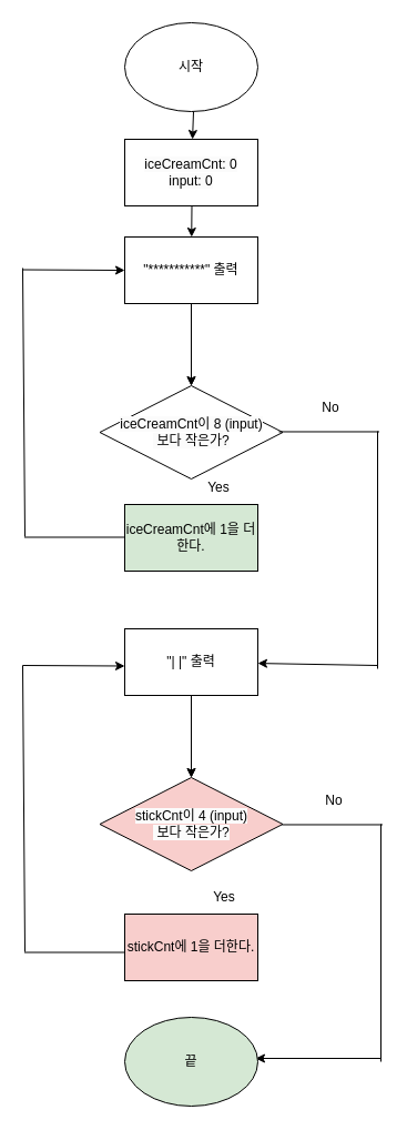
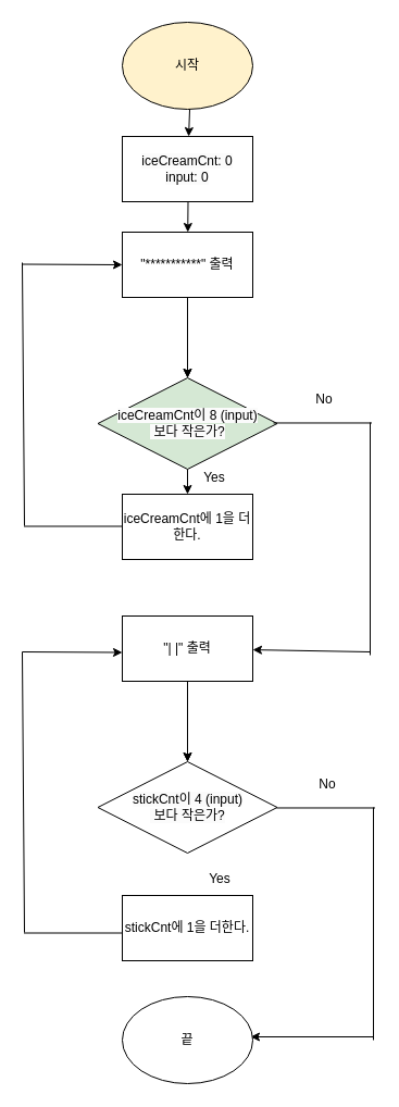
  <mxCell id="0" />
  <mxCell id="1" parent="0" />
- <mxCell id="2" value="시작" style="ellipse;whiteSpace=wrap;html=1;" vertex="1" parent="1"><mxGeometry x="112" y="20" width="120" height="80" as="geometry" /></mxCell>
+ <mxCell id="2" value="시작" style="ellipse;whiteSpace=wrap;html=1;fillColor=#fff2cc;" vertex="1" parent="1"><mxGeometry x="112" y="20" width="120" height="80" as="geometry" /></mxCell>
  <mxCell id="3" value="&lt;span style=&quot;color: rgb(0, 0, 0); font-family: Helvetica; font-size: 12px; font-style: normal; font-variant-ligatures: normal; font-variant-caps: normal; font-weight: 400; letter-spacing: normal; orphans: 2; text-align: center; text-indent: 0px; text-transform: none; widows: 2; word-spacing: 0px; -webkit-text-stroke-width: 0px; background-color: rgb(251, 251, 251); text-decoration-thickness: initial; text-decoration-style: initial; text-decoration-color: initial; float: none; display: inline !important;&quot;&gt;iceCreamCnt: 0&lt;/span&gt;&lt;br style=&quot;border-color: var(--border-color); color: rgb(0, 0, 0); font-family: Helvetica; font-size: 12px; font-style: normal; font-variant-ligatures: normal; font-variant-caps: normal; font-weight: 400; letter-spacing: normal; orphans: 2; text-align: center; text-indent: 0px; text-transform: none; widows: 2; word-spacing: 0px; -webkit-text-stroke-width: 0px; background-color: rgb(251, 251, 251); text-decoration-thickness: initial; text-decoration-style: initial; text-decoration-color: initial;&quot;&gt;&lt;span style=&quot;color: rgb(0, 0, 0); font-family: Helvetica; font-size: 12px; font-style: normal; font-variant-ligatures: normal; font-variant-caps: normal; font-weight: 400; letter-spacing: normal; orphans: 2; text-align: center; text-indent: 0px; text-transform: none; widows: 2; word-spacing: 0px; -webkit-text-stroke-width: 0px; background-color: rgb(251, 251, 251); text-decoration-thickness: initial; text-decoration-style: initial; text-decoration-color: initial; float: none; display: inline !important;&quot;&gt;input: 0&lt;/span&gt;" style="rounded=0;whiteSpace=wrap;html=1;" vertex="1" parent="1"><mxGeometry x="112" y="125" width="120" height="60" as="geometry" /></mxCell>
  <mxCell id="4" value="" style="endArrow=classic;html=1;rounded=0;" edge="1" parent="1" target="3"><mxGeometry width="50" height="50" relative="1" as="geometry"><mxPoint x="174" y="100" as="sourcePoint" /><mxPoint x="224" y="50" as="targetPoint" /></mxGeometry></mxCell>
  <mxCell id="5" value="" style="edgeStyle=orthogonalEdgeStyle;rounded=0;orthogonalLoop=1;jettySize=auto;html=1;" edge="1" parent="1" source="7" target="9"><mxGeometry relative="1" as="geometry" /></mxCell>
  <mxCell id="6" value="" style="edgeStyle=orthogonalEdgeStyle;rounded=0;orthogonalLoop=1;jettySize=auto;html=1;" edge="1" parent="1" source="7" target="9"><mxGeometry relative="1" as="geometry" /></mxCell>
  <mxCell id="7" value="&quot;***********&quot; 출력" style="rounded=0;whiteSpace=wrap;html=1;" vertex="1" parent="1"><mxGeometry x="112" y="213" width="120" height="60" as="geometry" /></mxCell>
- <mxCell id="9" value="&lt;span style=&quot;color: rgb(0, 0, 0); font-family: Helvetica; font-size: 12px; font-style: normal; font-variant-ligatures: normal; font-variant-caps: normal; font-weight: 400; letter-spacing: normal; orphans: 2; text-align: center; text-indent: 0px; text-transform: none; widows: 2; word-spacing: 0px; -webkit-text-stroke-width: 0px; background-color: rgb(251, 251, 251); text-decoration-thickness: initial; text-decoration-style: initial; text-decoration-color: initial; float: none; display: inline !important;&quot;&gt;iceCreamCnt이 8 (input)&lt;br&gt;&amp;nbsp;보다 작은가?&lt;/span&gt;" style="rhombus;whiteSpace=wrap;html=1;" vertex="1" parent="1"><mxGeometry x="89.5" y="347" width="165" height="84" as="geometry" /></mxCell>
- <mxCell id="10" value="iceCreamCnt에 1을 더한다." style="rounded=0;whiteSpace=wrap;html=1;fillColor=#d5e8d4;" vertex="1" parent="1"><mxGeometry x="112" y="454" width="120" height="60" as="geometry" /></mxCell>
+ <mxCell id="8" value="" style="edgeStyle=orthogonalEdgeStyle;rounded=0;orthogonalLoop=1;jettySize=auto;html=1;" edge="1" parent="1" source="9" target="10"><mxGeometry relative="1" as="geometry" /></mxCell>
+ <mxCell id="9" value="&lt;span style=&quot;color: rgb(0, 0, 0); font-family: Helvetica; font-size: 12px; font-style: normal; font-variant-ligatures: normal; font-variant-caps: normal; font-weight: 400; letter-spacing: normal; orphans: 2; text-align: center; text-indent: 0px; text-transform: none; widows: 2; word-spacing: 0px; -webkit-text-stroke-width: 0px; background-color: rgb(251, 251, 251); text-decoration-thickness: initial; text-decoration-style: initial; text-decoration-color: initial; float: none; display: inline !important;&quot;&gt;iceCreamCnt이 8 (input)&lt;br&gt;&amp;nbsp;보다 작은가?&lt;/span&gt;" style="rhombus;whiteSpace=wrap;html=1;fillColor=#d5e8d4;" vertex="1" parent="1"><mxGeometry x="89.5" y="347" width="165" height="84" as="geometry" /></mxCell>
+ <mxCell id="10" value="iceCreamCnt에 1을 더한다." style="rounded=0;whiteSpace=wrap;html=1;" vertex="1" parent="1"><mxGeometry x="112" y="454" width="120" height="60" as="geometry" /></mxCell>
  <mxCell id="11" value="" style="endArrow=classic;html=1;rounded=0;" edge="1" parent="1" target="7"><mxGeometry width="50" height="50" relative="1" as="geometry"><mxPoint x="172.5" y="185" as="sourcePoint" /><mxPoint x="171.5" y="210" as="targetPoint" /></mxGeometry></mxCell>
  <mxCell id="12" value="" style="edgeStyle=orthogonalEdgeStyle;rounded=0;orthogonalLoop=1;jettySize=auto;html=1;" edge="1" parent="1" source="14" target="15"><mxGeometry relative="1" as="geometry" /></mxCell>
  <mxCell id="13" value="" style="edgeStyle=orthogonalEdgeStyle;rounded=0;orthogonalLoop=1;jettySize=auto;html=1;" edge="1" parent="1" source="14" target="15"><mxGeometry relative="1" as="geometry" /></mxCell>
  <mxCell id="14" value="&quot;| |&lt;span style=&quot;background-color: initial;&quot;&gt;&quot; 출력&lt;/span&gt;" style="rounded=0;whiteSpace=wrap;html=1;" vertex="1" parent="1"><mxGeometry x="112" y="566" width="120" height="60" as="geometry" /></mxCell>
- <mxCell id="15" value="&lt;span style=&quot;color: rgb(0, 0, 0); font-family: Helvetica; font-size: 12px; font-style: normal; font-variant-ligatures: normal; font-variant-caps: normal; font-weight: 400; letter-spacing: normal; orphans: 2; text-align: center; text-indent: 0px; text-transform: none; widows: 2; word-spacing: 0px; -webkit-text-stroke-width: 0px; background-color: rgb(251, 251, 251); text-decoration-thickness: initial; text-decoration-style: initial; text-decoration-color: initial; float: none; display: inline !important;&quot;&gt;stickCnt이 4 (input)&lt;br&gt;&amp;nbsp;보다 작은가?&lt;/span&gt;" style="rhombus;whiteSpace=wrap;html=1;fillColor=#f8cecc;" vertex="1" parent="1"><mxGeometry x="89.5" y="700" width="165" height="84" as="geometry" /></mxCell>
+ <mxCell id="15" value="&lt;span style=&quot;color: rgb(0, 0, 0); font-family: Helvetica; font-size: 12px; font-style: normal; font-variant-ligatures: normal; font-variant-caps: normal; font-weight: 400; letter-spacing: normal; orphans: 2; text-align: center; text-indent: 0px; text-transform: none; widows: 2; word-spacing: 0px; -webkit-text-stroke-width: 0px; background-color: rgb(251, 251, 251); text-decoration-thickness: initial; text-decoration-style: initial; text-decoration-color: initial; float: none; display: inline !important;&quot;&gt;stickCnt이 4 (input)&lt;br&gt;&amp;nbsp;보다 작은가?&lt;/span&gt;" style="rhombus;whiteSpace=wrap;html=1;" vertex="1" parent="1"><mxGeometry x="89.5" y="700" width="165" height="84" as="geometry" /></mxCell>
  <mxCell id="16" value="" style="endArrow=classic;html=1;rounded=0;" edge="1" parent="1" target="14"><mxGeometry width="50" height="50" relative="1" as="geometry"><mxPoint x="340" y="599" as="sourcePoint" /><mxPoint x="342.5" y="599" as="targetPoint" /></mxGeometry></mxCell>
  <mxCell id="17" value="" style="endArrow=none;html=1;rounded=0;" edge="1" parent="1"><mxGeometry width="50" height="50" relative="1" as="geometry"><mxPoint x="251" y="388.47" as="sourcePoint" /><mxPoint x="341.5" y="388.47" as="targetPoint" /></mxGeometry></mxCell>
  <mxCell id="18" value="" style="endArrow=none;html=1;rounded=0;" edge="1" parent="1"><mxGeometry width="50" height="50" relative="1" as="geometry"><mxPoint x="340" y="388" as="sourcePoint" /><mxPoint x="340" y="602" as="targetPoint" /></mxGeometry></mxCell>
- <mxCell id="19" value="stickCnt에 1을 더한다." style="rounded=0;whiteSpace=wrap;html=1;fillColor=#f8cecc;" vertex="1" parent="1"><mxGeometry x="112" y="823" width="120" height="60" as="geometry" /></mxCell>
+ <mxCell id="19" value="stickCnt에 1을 더한다." style="rounded=0;whiteSpace=wrap;html=1;" vertex="1" parent="1"><mxGeometry x="112" y="823" width="120" height="60" as="geometry" /></mxCell>
  <mxCell id="20" value="" style="endArrow=classic;html=1;rounded=0;entryX=0;entryY=0.5;entryDx=0;entryDy=0;" edge="1" parent="1" target="7"><mxGeometry width="50" height="50" relative="1" as="geometry"><mxPoint x="20" y="242.5" as="sourcePoint" /><mxPoint x="94" y="242.5" as="targetPoint" /></mxGeometry></mxCell>
  <mxCell id="21" value="" style="endArrow=none;html=1;rounded=0;" edge="1" parent="1"><mxGeometry width="50" height="50" relative="1" as="geometry"><mxPoint x="21.5" y="483.5" as="sourcePoint" /><mxPoint x="112" y="483.5" as="targetPoint" /></mxGeometry></mxCell>
  <mxCell id="22" value="" style="endArrow=none;html=1;rounded=0;" edge="1" parent="1"><mxGeometry width="50" height="50" relative="1" as="geometry"><mxPoint x="20" y="241" as="sourcePoint" /><mxPoint x="22" y="483" as="targetPoint" /></mxGeometry></mxCell>
  <mxCell id="23" value="No" style="text;html=1;strokeColor=none;fillColor=none;align=center;verticalAlign=middle;whiteSpace=wrap;rounded=0;" vertex="1" parent="1"><mxGeometry x="268" y="352" width="60" height="30" as="geometry" /></mxCell>
  <mxCell id="24" value="Yes" style="text;html=1;strokeColor=none;fillColor=none;align=center;verticalAlign=middle;whiteSpace=wrap;rounded=0;" vertex="1" parent="1"><mxGeometry x="167" y="424" width="60" height="30" as="geometry" /></mxCell>
  <mxCell id="25" value="" style="endArrow=classic;html=1;rounded=0;" edge="1" parent="1"><mxGeometry width="50" height="50" relative="1" as="geometry"><mxPoint x="343" y="953" as="sourcePoint" /><mxPoint x="230" y="953" as="targetPoint" /></mxGeometry></mxCell>
  <mxCell id="26" value="" style="endArrow=none;html=1;rounded=0;" edge="1" parent="1"><mxGeometry width="50" height="50" relative="1" as="geometry"><mxPoint x="254" y="742.47" as="sourcePoint" /><mxPoint x="344.5" y="742.47" as="targetPoint" /></mxGeometry></mxCell>
  <mxCell id="27" value="" style="endArrow=none;html=1;rounded=0;" edge="1" parent="1"><mxGeometry width="50" height="50" relative="1" as="geometry"><mxPoint x="343" y="742" as="sourcePoint" /><mxPoint x="343" y="956" as="targetPoint" /></mxGeometry></mxCell>
  <mxCell id="28" value="No" style="text;html=1;strokeColor=none;fillColor=none;align=center;verticalAlign=middle;whiteSpace=wrap;rounded=0;" vertex="1" parent="1"><mxGeometry x="271" y="706" width="60" height="30" as="geometry" /></mxCell>
- <mxCell id="29" value="끝" style="ellipse;whiteSpace=wrap;html=1;fillColor=#d5e8d4;" vertex="1" parent="1"><mxGeometry x="112" y="916" width="120" height="80" as="geometry" /></mxCell>
+ <mxCell id="29" value="끝" style="ellipse;whiteSpace=wrap;html=1;" vertex="1" parent="1"><mxGeometry x="112" y="916" width="120" height="80" as="geometry" /></mxCell>
  <mxCell id="30" value="Yes" style="text;html=1;strokeColor=none;fillColor=none;align=center;verticalAlign=middle;whiteSpace=wrap;rounded=0;" vertex="1" parent="1"><mxGeometry x="172" y="793" width="60" height="30" as="geometry" /></mxCell>
  <mxCell id="31" value="" style="endArrow=classic;html=1;rounded=0;entryX=0;entryY=0.5;entryDx=0;entryDy=0;" edge="1" parent="1"><mxGeometry width="50" height="50" relative="1" as="geometry"><mxPoint x="20" y="599" as="sourcePoint" /><mxPoint x="112" y="599.5" as="targetPoint" /></mxGeometry></mxCell>
  <mxCell id="32" value="" style="endArrow=none;html=1;rounded=0;" edge="1" parent="1"><mxGeometry width="50" height="50" relative="1" as="geometry"><mxPoint x="21.5" y="857.5" as="sourcePoint" /><mxPoint x="112" y="857.5" as="targetPoint" /></mxGeometry></mxCell>
  <mxCell id="33" value="" style="endArrow=none;html=1;rounded=0;" edge="1" parent="1"><mxGeometry width="50" height="50" relative="1" as="geometry"><mxPoint x="20" y="599" as="sourcePoint" /><mxPoint x="22" y="857" as="targetPoint" /></mxGeometry></mxCell>
